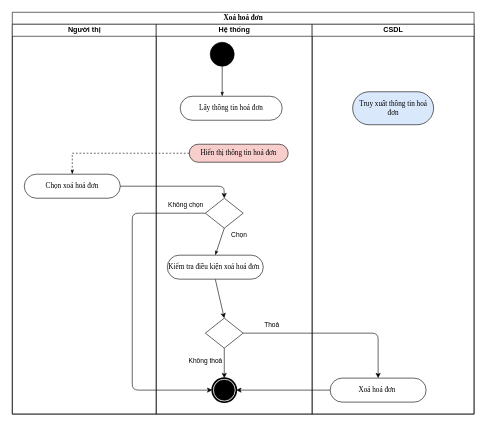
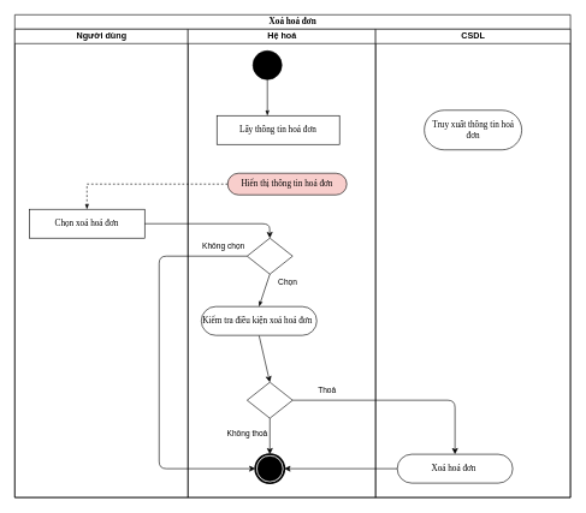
  <mxCell id="0" />
  <mxCell id="1" parent="0" />
  <mxCell id="2" value="Xoá hoá đơn" style="swimlane;html=1;childLayout=stackLayout;startSize=20;rounded=0;shadow=0;comic=0;labelBackgroundColor=none;strokeWidth=1;fontFamily=Verdana;fontSize=12;align=center;" parent="1" vertex="1"><mxGeometry x="20" y="20" width="770" height="670" as="geometry" /></mxCell>
- <mxCell id="3" value="Người thị" style="swimlane;html=1;startSize=20;" parent="2" vertex="1"><mxGeometry y="20" width="240" height="650" as="geometry" /></mxCell>
- <mxCell id="4" value="Chọn xoá hoá đơn" style="rounded=1;whiteSpace=wrap;html=1;shadow=0;comic=0;labelBackgroundColor=none;strokeWidth=1;fontFamily=Verdana;fontSize=12;align=center;arcSize=50;" parent="3" vertex="1"><mxGeometry x="20" y="250" width="160" height="40" as="geometry" /></mxCell>
- <mxCell id="5" value="Hệ thống" style="swimlane;html=1;startSize=20;" parent="2" vertex="1"><mxGeometry x="240" y="20" width="260.0" height="650" as="geometry" /></mxCell>
+ <mxCell id="3" value="Người dùng" style="swimlane;html=1;startSize=20;" parent="2" vertex="1"><mxGeometry y="20" width="240" height="650" as="geometry" /></mxCell>
+ <mxCell id="4" value="Chọn xoá hoá đơn" style="whiteSpace=wrap;html=1;shadow=0;comic=0;labelBackgroundColor=none;strokeWidth=1;fontFamily=Verdana;fontSize=12;align=center;arcSize=50;rounded=0;" parent="3" vertex="1"><mxGeometry x="20" y="250" width="160" height="40" as="geometry" /></mxCell>
+ <mxCell id="5" value="Hệ hoá" style="swimlane;html=1;startSize=20;" parent="2" vertex="1"><mxGeometry x="240" y="20" width="260.0" height="650" as="geometry" /></mxCell>
  <mxCell id="6" value="" style="endArrow=classic;html=1;exitX=0;exitY=0.5;exitDx=0;exitDy=0;entryX=0;entryY=0.5;entryDx=0;entryDy=0;" parent="5" source="11" target="12" edge="1"><mxGeometry width="50" height="50" relative="1" as="geometry"><mxPoint x="120" y="630" as="sourcePoint" /><mxPoint x="70" y="440" as="targetPoint" /><Array as="points"><mxPoint x="-40" y="315" /><mxPoint x="-40" y="610" /></Array></mxGeometry></mxCell>
  <mxCell id="7" value="Không chọn" style="edgeLabel;html=1;align=center;verticalAlign=middle;resizable=0;points=[];" parent="6" vertex="1" connectable="0"><mxGeometry x="-0.849" y="-3" relative="1" as="geometry"><mxPoint x="8.12" y="-12" as="offset" /></mxGeometry></mxCell>
  <mxCell id="8" value="" style="endArrow=classic;html=1;exitX=0.5;exitY=1;exitDx=0;exitDy=0;entryX=0.5;entryY=0;entryDx=0;entryDy=0;" edge="1" parent="5" source="17" target="13"><mxGeometry width="50" height="50" relative="1" as="geometry"><mxPoint x="55" y="490" as="sourcePoint" /><mxPoint x="105" y="440" as="targetPoint" /></mxGeometry></mxCell>
  <mxCell id="9" value="" style="endArrow=classic;html=1;exitX=0.5;exitY=1;exitDx=0;exitDy=0;entryX=0.5;entryY=0;entryDx=0;entryDy=0;" edge="1" parent="5" source="13" target="12"><mxGeometry width="50" height="50" relative="1" as="geometry"><mxPoint x="20" y="600" as="sourcePoint" /><mxPoint x="70" y="550" as="targetPoint" /></mxGeometry></mxCell>
  <mxCell id="10" value="Không thoả" style="edgeLabel;html=1;align=center;verticalAlign=middle;resizable=0;points=[];" vertex="1" connectable="0" parent="9"><mxGeometry x="-0.544" y="3" relative="1" as="geometry"><mxPoint x="-34.56" y="9" as="offset" /></mxGeometry></mxCell>
  <mxCell id="11" value="" style="rhombus;whiteSpace=wrap;html=1;" parent="5" vertex="1"><mxGeometry x="81.88" y="290" width="63.12" height="50" as="geometry" /></mxCell>
  <mxCell id="12" value="" style="shape=mxgraph.bpmn.shape;html=1;verticalLabelPosition=bottom;labelBackgroundColor=#ffffff;verticalAlign=top;perimeter=ellipsePerimeter;outline=end;symbol=terminate;rounded=0;shadow=0;comic=0;strokeWidth=1;fontFamily=Verdana;fontSize=12;align=center;" parent="5" vertex="1"><mxGeometry x="93.44" y="590" width="40" height="40" as="geometry" /></mxCell>
  <mxCell id="13" value="" style="rhombus;whiteSpace=wrap;html=1;" vertex="1" parent="5"><mxGeometry x="81.88" y="490" width="63.12" height="50" as="geometry" /></mxCell>
- <mxCell id="14" value="&lt;font style=&quot;font-size: 12px&quot;&gt;Lấy thông tin hoá đơn&lt;/font&gt;" style="rounded=1;whiteSpace=wrap;html=1;shadow=0;comic=0;labelBackgroundColor=none;strokeWidth=1;fontFamily=Verdana;fontSize=12;align=center;arcSize=50;" parent="5" vertex="1"><mxGeometry x="40" y="120" width="170" height="40" as="geometry" /></mxCell>
+ <mxCell id="14" value="&lt;font style=&quot;font-size: 12px&quot;&gt;Lấy thông tin hoá đơn&lt;/font&gt;" style="whiteSpace=wrap;html=1;shadow=0;comic=0;labelBackgroundColor=none;strokeWidth=1;fontFamily=Verdana;fontSize=12;align=center;arcSize=50;rounded=0;" parent="5" vertex="1"><mxGeometry x="40" y="120" width="170" height="40" as="geometry" /></mxCell>
  <mxCell id="15" value="" style="ellipse;whiteSpace=wrap;html=1;rounded=0;shadow=0;comic=0;labelBackgroundColor=none;strokeWidth=1;fillColor=#000000;fontFamily=Verdana;fontSize=12;align=center;" parent="5" vertex="1"><mxGeometry x="90" y="30" width="40" height="40" as="geometry" /></mxCell>
  <mxCell id="16" style="edgeStyle=orthogonalEdgeStyle;rounded=0;html=1;labelBackgroundColor=none;startArrow=none;startFill=0;startSize=5;endArrow=classicThin;endFill=1;endSize=5;jettySize=auto;orthogonalLoop=1;strokeWidth=1;fontFamily=Verdana;fontSize=12" parent="5" source="15" target="14" edge="1"><mxGeometry relative="1" as="geometry"><Array as="points"><mxPoint x="110" y="125" /><mxPoint x="110" y="125" /></Array></mxGeometry></mxCell>
  <mxCell id="17" value="Kiểm tra điều kiện xoá hoá đơn&amp;nbsp;" style="rounded=1;whiteSpace=wrap;html=1;shadow=0;comic=0;labelBackgroundColor=none;strokeWidth=1;fontFamily=Verdana;fontSize=12;align=center;arcSize=50;" vertex="1" parent="5"><mxGeometry x="18.44" y="385" width="160" height="40" as="geometry" /></mxCell>
  <mxCell id="18" value="&lt;font style=&quot;font-size: 12px&quot;&gt;Hiển thị thông tin hoá đơn&lt;/font&gt;" style="rounded=1;whiteSpace=wrap;html=1;shadow=0;comic=0;labelBackgroundColor=none;strokeWidth=1;fontFamily=Verdana;fontSize=12;align=center;arcSize=50;fillColor=#f8cecc;" parent="5" vertex="1"><mxGeometry x="55" y="200" width="165" height="30" as="geometry" /></mxCell>
  <mxCell id="19" style="rounded=0;html=1;labelBackgroundColor=none;startArrow=none;startFill=0;startSize=5;endArrow=classicThin;endFill=1;endSize=5;jettySize=auto;orthogonalLoop=1;strokeWidth=1;fontFamily=Verdana;fontSize=12;exitX=0.5;exitY=1;exitDx=0;exitDy=0;entryX=0.5;entryY=0;entryDx=0;entryDy=0;" parent="5" source="11" target="17" edge="1"><mxGeometry relative="1" as="geometry"><mxPoint x="375" y="280" as="sourcePoint" /><mxPoint x="113" y="370" as="targetPoint" /><Array as="points" /></mxGeometry></mxCell>
  <mxCell id="20" style="rounded=0;html=1;labelBackgroundColor=none;startArrow=none;startFill=0;startSize=5;endArrow=classicThin;endFill=1;endSize=5;jettySize=auto;orthogonalLoop=1;strokeWidth=1;fontFamily=Verdana;fontSize=12;exitX=0;exitY=0.5;exitDx=0;exitDy=0;dashed=1;" parent="2" source="18" target="4" edge="1"><mxGeometry relative="1" as="geometry"><mxPoint x="295" y="260" as="sourcePoint" /><mxPoint x="102.575" y="279.06" as="targetPoint" /><Array as="points"><mxPoint x="138" y="235" /><mxPoint x="100" y="235" /></Array></mxGeometry></mxCell>
  <mxCell id="21" value="" style="endArrow=classic;html=1;exitX=1;exitY=0.5;exitDx=0;exitDy=0;entryX=0.5;entryY=0;entryDx=0;entryDy=0;" parent="2" source="4" target="11" edge="1"><mxGeometry width="50" height="50" relative="1" as="geometry"><mxPoint x="360" y="450" as="sourcePoint" /><mxPoint x="360" y="290" as="targetPoint" /><Array as="points"><mxPoint x="353" y="290" /></Array></mxGeometry></mxCell>
  <mxCell id="22" value="Chọn" style="edgeLabel;html=1;align=center;verticalAlign=middle;resizable=0;points=[];" parent="21" vertex="1" connectable="0"><mxGeometry x="-0.406" y="-1" relative="1" as="geometry"><mxPoint x="140.5" y="79" as="offset" /></mxGeometry></mxCell>
  <mxCell id="23" value="" style="edgeStyle=orthogonalEdgeStyle;rounded=0;orthogonalLoop=1;jettySize=auto;html=1;exitX=0;exitY=0.5;exitDx=0;exitDy=0;entryX=1;entryY=0.5;entryDx=0;entryDy=0;" parent="2" source="25" target="12" edge="1"><mxGeometry relative="1" as="geometry"><mxPoint x="705" y="700" as="sourcePoint" /><mxPoint x="380" y="570" as="targetPoint" /><Array as="points"><mxPoint x="530" y="630" /></Array></mxGeometry></mxCell>
  <mxCell id="24" value="CSDL" style="swimlane;html=1;startSize=20;" parent="2" vertex="1"><mxGeometry x="500.0" y="20" width="270" height="650" as="geometry" /></mxCell>
  <mxCell id="25" value="Xoá hoá đơn&amp;nbsp;" style="rounded=1;whiteSpace=wrap;html=1;shadow=0;comic=0;labelBackgroundColor=none;strokeWidth=1;fontFamily=Verdana;fontSize=12;align=center;arcSize=50;" parent="24" vertex="1"><mxGeometry x="30" y="590" width="160" height="40" as="geometry" /></mxCell>
- <mxCell id="26" value="&lt;font style=&quot;font-size: 12px&quot;&gt;Truy xuất thông tin hoá đơn&lt;/font&gt;" style="rounded=1;whiteSpace=wrap;html=1;shadow=0;comic=0;labelBackgroundColor=none;strokeWidth=1;fontFamily=Verdana;fontSize=12;align=center;arcSize=50;fillColor=#dae8fc;" parent="24" vertex="1"><mxGeometry x="67.5" y="112.5" width="135" height="55" as="geometry" /></mxCell>
+ <mxCell id="26" value="&lt;font style=&quot;font-size: 12px&quot;&gt;Truy xuất thông tin hoá đơn&lt;/font&gt;" style="rounded=1;whiteSpace=wrap;html=1;shadow=0;comic=0;labelBackgroundColor=none;strokeWidth=1;fontFamily=Verdana;fontSize=12;align=center;arcSize=50;" parent="24" vertex="1"><mxGeometry x="67.5" y="112.5" width="135" height="55" as="geometry" /></mxCell>
  <mxCell id="27" value="" style="endArrow=classic;html=1;entryX=0.5;entryY=0;entryDx=0;entryDy=0;exitX=1;exitY=0.5;exitDx=0;exitDy=0;" edge="1" parent="2" source="13" target="25"><mxGeometry width="50" height="50" relative="1" as="geometry"><mxPoint x="580" y="490" as="sourcePoint" /><mxPoint x="630" y="440" as="targetPoint" /><Array as="points"><mxPoint x="610" y="535" /></Array></mxGeometry></mxCell>
  <mxCell id="28" value="Thoả&amp;nbsp;" style="edgeLabel;html=1;align=center;verticalAlign=middle;resizable=0;points=[];" vertex="1" connectable="0" parent="27"><mxGeometry x="-0.345" relative="1" as="geometry"><mxPoint x="-50" y="-15" as="offset" /></mxGeometry></mxCell>
